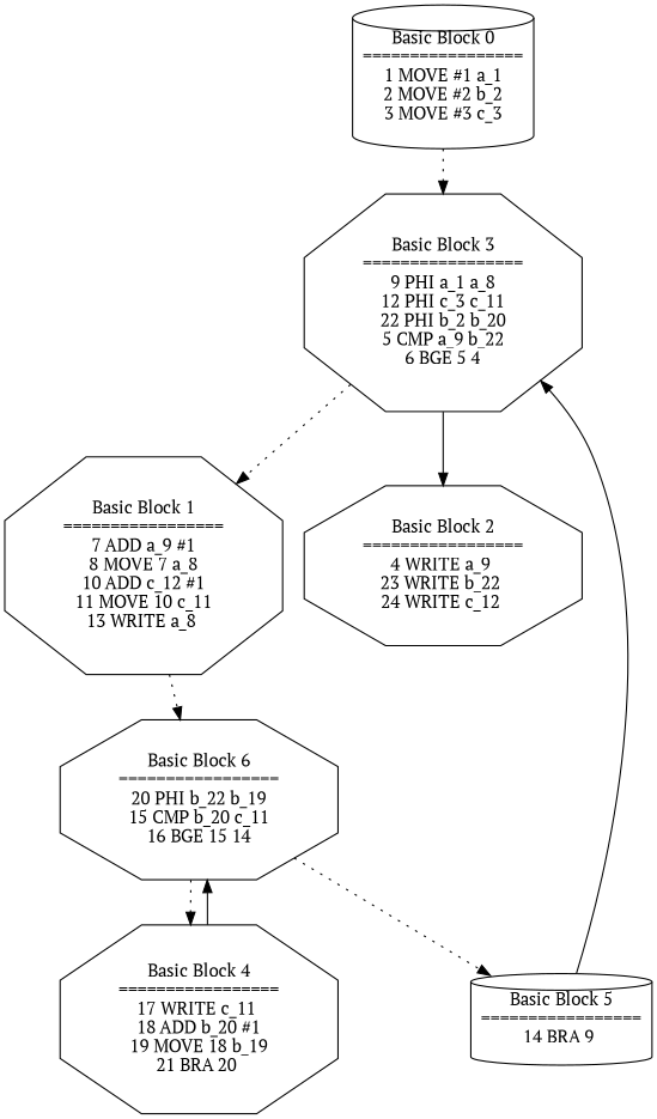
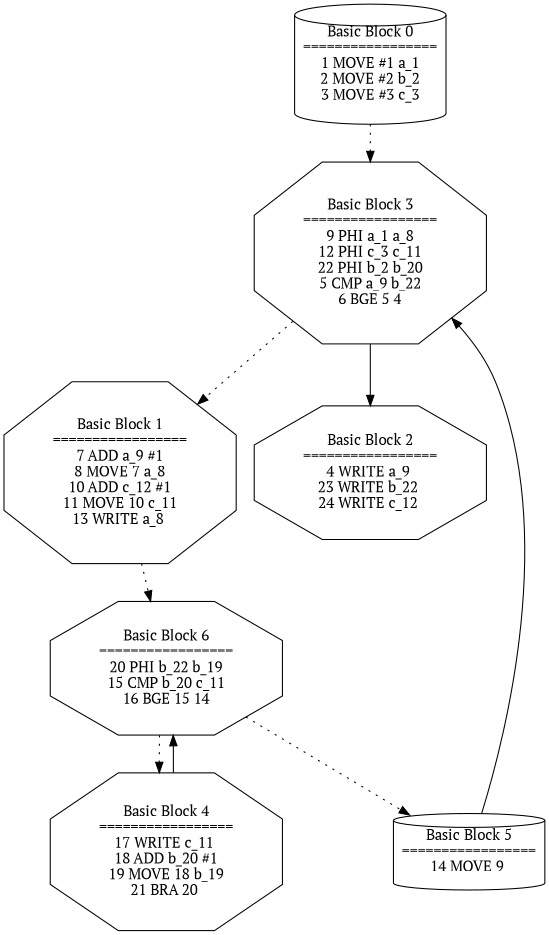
  digraph {
    fontname="PT Serif"
    node [shape=octagon fontname="PT Serif"]
    edge [style=dotted fontname="PT Serif"]
    n1 [label="Basic Block 0\n=================\n1 MOVE #1 a_1\n2 MOVE #2 b_2\n3 MOVE #3 c_3\n" shape=cylinder]
    n2 [label="Basic Block 3\n=================\n9 PHI a_1 a_8\n12 PHI c_3 c_11\n22 PHI b_2 b_20\n5 CMP a_9 b_22\n6 BGE 5 4\n"]
    n3 [label="Basic Block 1\n=================\n7 ADD a_9 #1\n8 MOVE 7 a_8\n10 ADD c_12 #1\n11 MOVE 10 c_11\n13 WRITE a_8 \n"]
    n4 [label="Basic Block 6\n=================\n20 PHI b_22 b_19\n15 CMP b_20 c_11\n16 BGE 15 14\n"]
    n5 [label="Basic Block 2\n=================\n4 WRITE a_9 \n23 WRITE b_22 \n24 WRITE c_12 \n"]
    n6 [label="Basic Block 4\n=================\n17 WRITE c_11 \n18 ADD b_20 #1\n19 MOVE 18 b_19\n21 BRA 20 \n"]
-   n7 [label="Basic Block 5\n=================\n14 BRA 9 \n" shape=cylinder]
+   n7 [label="Basic Block 5\n=================\n14 MOVE 9 \n" shape=cylinder]
    n1 -> n2
    n2 -> n3
    n2 -> n5 [style=solid]
    n3 -> n4
    n4 -> n6
    n4 -> n7
    n6 -> n4 [style=solid]
    n7 -> n2 [style=solid]
  }
